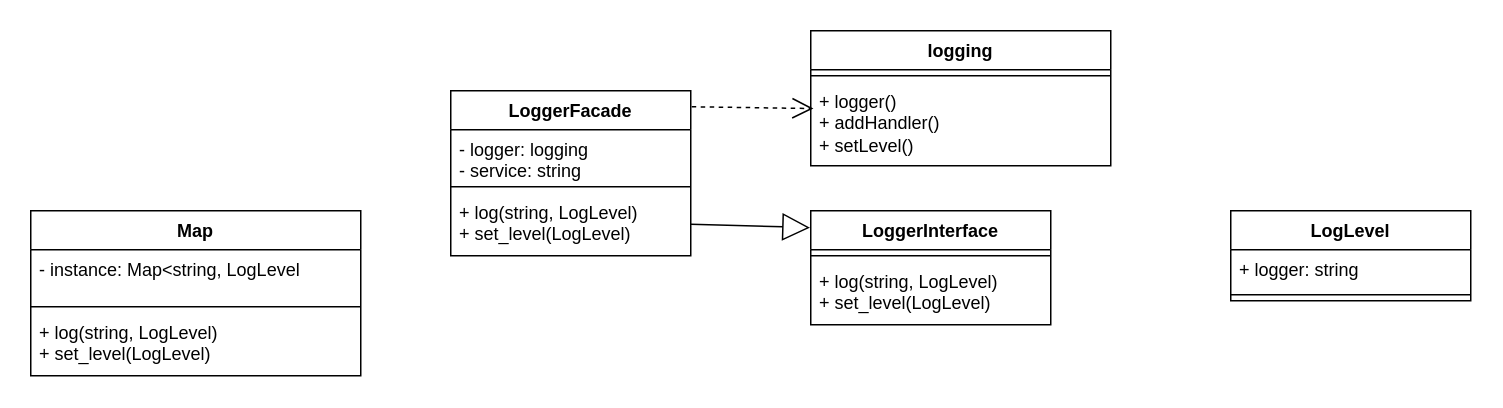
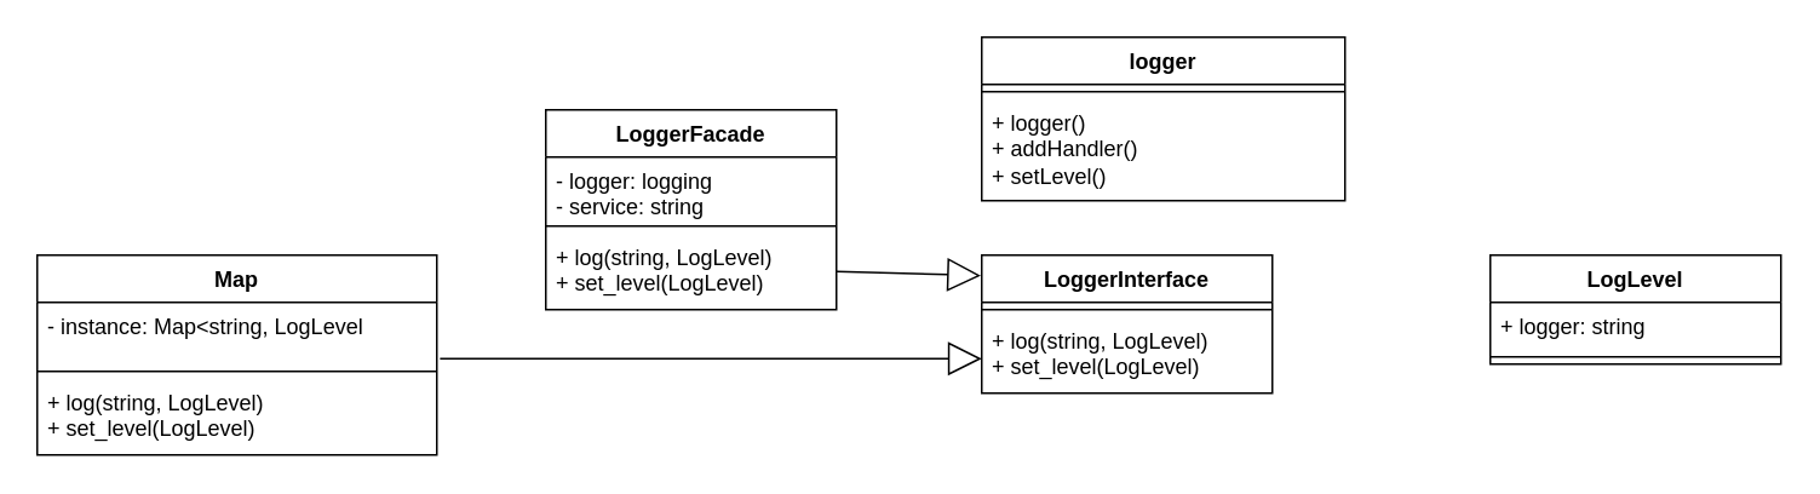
  <mxCell id="0" />
  <mxCell id="1" parent="0" />
  <mxCell id="2" value="LogLevel" style="swimlane;fontStyle=1;align=center;verticalAlign=top;childLayout=stackLayout;horizontal=1;startSize=26;horizontalStack=0;resizeParent=1;resizeParentMax=0;resizeLast=0;collapsible=1;marginBottom=0;whiteSpace=wrap;html=1;" parent="1" vertex="1"><mxGeometry x="820" y="140" width="160" height="60" as="geometry" /></mxCell>
  <mxCell id="3" value="+ logger: string" style="text;strokeColor=none;fillColor=none;align=left;verticalAlign=top;spacingLeft=4;spacingRight=4;overflow=hidden;rotatable=0;points=[[0,0.5],[1,0.5]];portConstraint=eastwest;whiteSpace=wrap;html=1;" parent="2" vertex="1"><mxGeometry y="26" width="160" height="26" as="geometry" /></mxCell>
  <mxCell id="4" value="" style="line;strokeWidth=1;fillColor=none;align=left;verticalAlign=middle;spacingTop=-1;spacingLeft=3;spacingRight=3;rotatable=0;labelPosition=right;points=[];portConstraint=eastwest;strokeColor=inherit;" parent="2" vertex="1"><mxGeometry y="52" width="160" height="8" as="geometry" /></mxCell>
- <mxCell id="5" value="logging" style="swimlane;fontStyle=1;align=center;verticalAlign=top;childLayout=stackLayout;horizontal=1;startSize=26;horizontalStack=0;resizeParent=1;resizeParentMax=0;resizeLast=0;collapsible=1;marginBottom=0;whiteSpace=wrap;html=1;" parent="1" vertex="1"><mxGeometry x="540" y="20" width="200" height="90" as="geometry" /></mxCell>
+ <mxCell id="5" value="logger" style="swimlane;fontStyle=1;align=center;verticalAlign=top;childLayout=stackLayout;horizontal=1;startSize=26;horizontalStack=0;resizeParent=1;resizeParentMax=0;resizeLast=0;collapsible=1;marginBottom=0;whiteSpace=wrap;html=1;" parent="1" vertex="1"><mxGeometry x="540" y="20" width="200" height="90" as="geometry" /></mxCell>
  <mxCell id="6" value="" style="line;strokeWidth=1;fillColor=none;align=left;verticalAlign=middle;spacingTop=-1;spacingLeft=3;spacingRight=3;rotatable=0;labelPosition=right;points=[];portConstraint=eastwest;strokeColor=inherit;" parent="5" vertex="1"><mxGeometry y="26" width="200" height="8" as="geometry" /></mxCell>
  <mxCell id="7" value="&lt;div&gt;+ logger()&lt;/div&gt;&lt;div&gt;+ addHandler()&lt;/div&gt;&lt;div&gt;+ setLevel()&lt;/div&gt;" style="text;strokeColor=none;fillColor=none;align=left;verticalAlign=top;spacingLeft=4;spacingRight=4;overflow=hidden;rotatable=0;points=[[0,0.5],[1,0.5]];portConstraint=eastwest;whiteSpace=wrap;html=1;" parent="5" vertex="1"><mxGeometry y="34" width="200" height="56" as="geometry" /></mxCell>
  <mxCell id="8" value="LoggerFacade" style="swimlane;fontStyle=1;align=center;verticalAlign=top;childLayout=stackLayout;horizontal=1;startSize=26;horizontalStack=0;resizeParent=1;resizeParentMax=0;resizeLast=0;collapsible=1;marginBottom=0;whiteSpace=wrap;html=1;" parent="1" vertex="1"><mxGeometry x="300" y="60" width="160" height="110" as="geometry" /></mxCell>
  <mxCell id="9" value="&lt;div&gt;- logger: logging&lt;/div&gt;&lt;div&gt;- service: string&lt;/div&gt;" style="text;strokeColor=none;fillColor=none;align=left;verticalAlign=top;spacingLeft=4;spacingRight=4;overflow=hidden;rotatable=0;points=[[0,0.5],[1,0.5]];portConstraint=eastwest;whiteSpace=wrap;html=1;" parent="8" vertex="1"><mxGeometry y="26" width="160" height="34" as="geometry" /></mxCell>
  <mxCell id="10" value="" style="line;strokeWidth=1;fillColor=none;align=left;verticalAlign=middle;spacingTop=-1;spacingLeft=3;spacingRight=3;rotatable=0;labelPosition=right;points=[];portConstraint=eastwest;strokeColor=inherit;" parent="8" vertex="1"><mxGeometry y="60" width="160" height="8" as="geometry" /></mxCell>
  <mxCell id="11" value="+ log(string, LogLevel)&lt;br&gt;+ set_level(LogLevel)" style="text;strokeColor=none;fillColor=none;align=left;verticalAlign=top;spacingLeft=4;spacingRight=4;overflow=hidden;rotatable=0;points=[[0,0.5],[1,0.5]];portConstraint=eastwest;whiteSpace=wrap;html=1;" parent="8" vertex="1"><mxGeometry y="68" width="160" height="42" as="geometry" /></mxCell>
  <mxCell id="12" value="LoggerInterface" style="swimlane;fontStyle=1;align=center;verticalAlign=top;childLayout=stackLayout;horizontal=1;startSize=26;horizontalStack=0;resizeParent=1;resizeParentMax=0;resizeLast=0;collapsible=1;marginBottom=0;whiteSpace=wrap;html=1;" parent="1" vertex="1"><mxGeometry x="540" y="140" width="160" height="76" as="geometry" /></mxCell>
  <mxCell id="13" value="" style="line;strokeWidth=1;fillColor=none;align=left;verticalAlign=middle;spacingTop=-1;spacingLeft=3;spacingRight=3;rotatable=0;labelPosition=right;points=[];portConstraint=eastwest;strokeColor=inherit;" parent="12" vertex="1"><mxGeometry y="26" width="160" height="8" as="geometry" /></mxCell>
  <mxCell id="14" value="+ log(string, LogLevel)&lt;br&gt;+ set_level(LogLevel)" style="text;strokeColor=none;fillColor=none;align=left;verticalAlign=top;spacingLeft=4;spacingRight=4;overflow=hidden;rotatable=0;points=[[0,0.5],[1,0.5]];portConstraint=eastwest;whiteSpace=wrap;html=1;" parent="12" vertex="1"><mxGeometry y="34" width="160" height="42" as="geometry" /></mxCell>
  <mxCell id="15" value="Map" style="swimlane;fontStyle=1;align=center;verticalAlign=top;childLayout=stackLayout;horizontal=1;startSize=26;horizontalStack=0;resizeParent=1;resizeParentMax=0;resizeLast=0;collapsible=1;marginBottom=0;whiteSpace=wrap;html=1;" parent="1" vertex="1"><mxGeometry x="20" y="140" width="220" height="110" as="geometry" /></mxCell>
  <mxCell id="16" value="&lt;div&gt;- instance: Map&amp;lt;string, LogLevel&lt;/div&gt;" style="text;strokeColor=none;fillColor=none;align=left;verticalAlign=top;spacingLeft=4;spacingRight=4;overflow=hidden;rotatable=0;points=[[0,0.5],[1,0.5]];portConstraint=eastwest;whiteSpace=wrap;html=1;" parent="15" vertex="1"><mxGeometry y="26" width="220" height="34" as="geometry" /></mxCell>
  <mxCell id="17" value="" style="line;strokeWidth=1;fillColor=none;align=left;verticalAlign=middle;spacingTop=-1;spacingLeft=3;spacingRight=3;rotatable=0;labelPosition=right;points=[];portConstraint=eastwest;strokeColor=inherit;" parent="15" vertex="1"><mxGeometry y="60" width="220" height="8" as="geometry" /></mxCell>
  <mxCell id="18" value="+ log(string, LogLevel)&lt;br&gt;+ set_level(LogLevel)" style="text;strokeColor=none;fillColor=none;align=left;verticalAlign=top;spacingLeft=4;spacingRight=4;overflow=hidden;rotatable=0;points=[[0,0.5],[1,0.5]];portConstraint=eastwest;whiteSpace=wrap;html=1;" parent="15" vertex="1"><mxGeometry y="68" width="220" height="42" as="geometry" /></mxCell>
  <mxCell id="19" value="" style="endArrow=block;endSize=16;endFill=0;html=1;rounded=0;exitX=1;exitY=0.5;exitDx=0;exitDy=0;entryX=-0.003;entryY=0.148;entryDx=0;entryDy=0;entryPerimeter=0;" parent="1" source="11" target="12" edge="1"><mxGeometry width="160" relative="1" as="geometry"><mxPoint x="510.16" y="240.856" as="sourcePoint" /><mxPoint x="430" y="239.997" as="targetPoint" /></mxGeometry></mxCell>
- <mxCell id="21" value="" style="endArrow=open;endSize=12;dashed=1;html=1;rounded=0;exitX=1.004;exitY=0.097;exitDx=0;exitDy=0;exitPerimeter=0;entryX=0.009;entryY=0.319;entryDx=0;entryDy=0;entryPerimeter=0;" parent="1" source="8" target="7" edge="1"><mxGeometry width="160" relative="1" as="geometry"><mxPoint x="480" y="300" as="sourcePoint" /><mxPoint x="640" y="300" as="targetPoint" /></mxGeometry></mxCell>
+ <mxCell id="20" value="" style="endArrow=block;endSize=16;endFill=0;html=1;rounded=0;entryX=0;entryY=0.75;entryDx=0;entryDy=0;exitX=1.008;exitY=0.912;exitDx=0;exitDy=0;exitPerimeter=0;" parent="1" source="16" target="12" edge="1"><mxGeometry width="160" relative="1" as="geometry"><mxPoint x="390" y="300" as="sourcePoint" /><mxPoint x="500" y="150" as="targetPoint" /></mxGeometry></mxCell>
